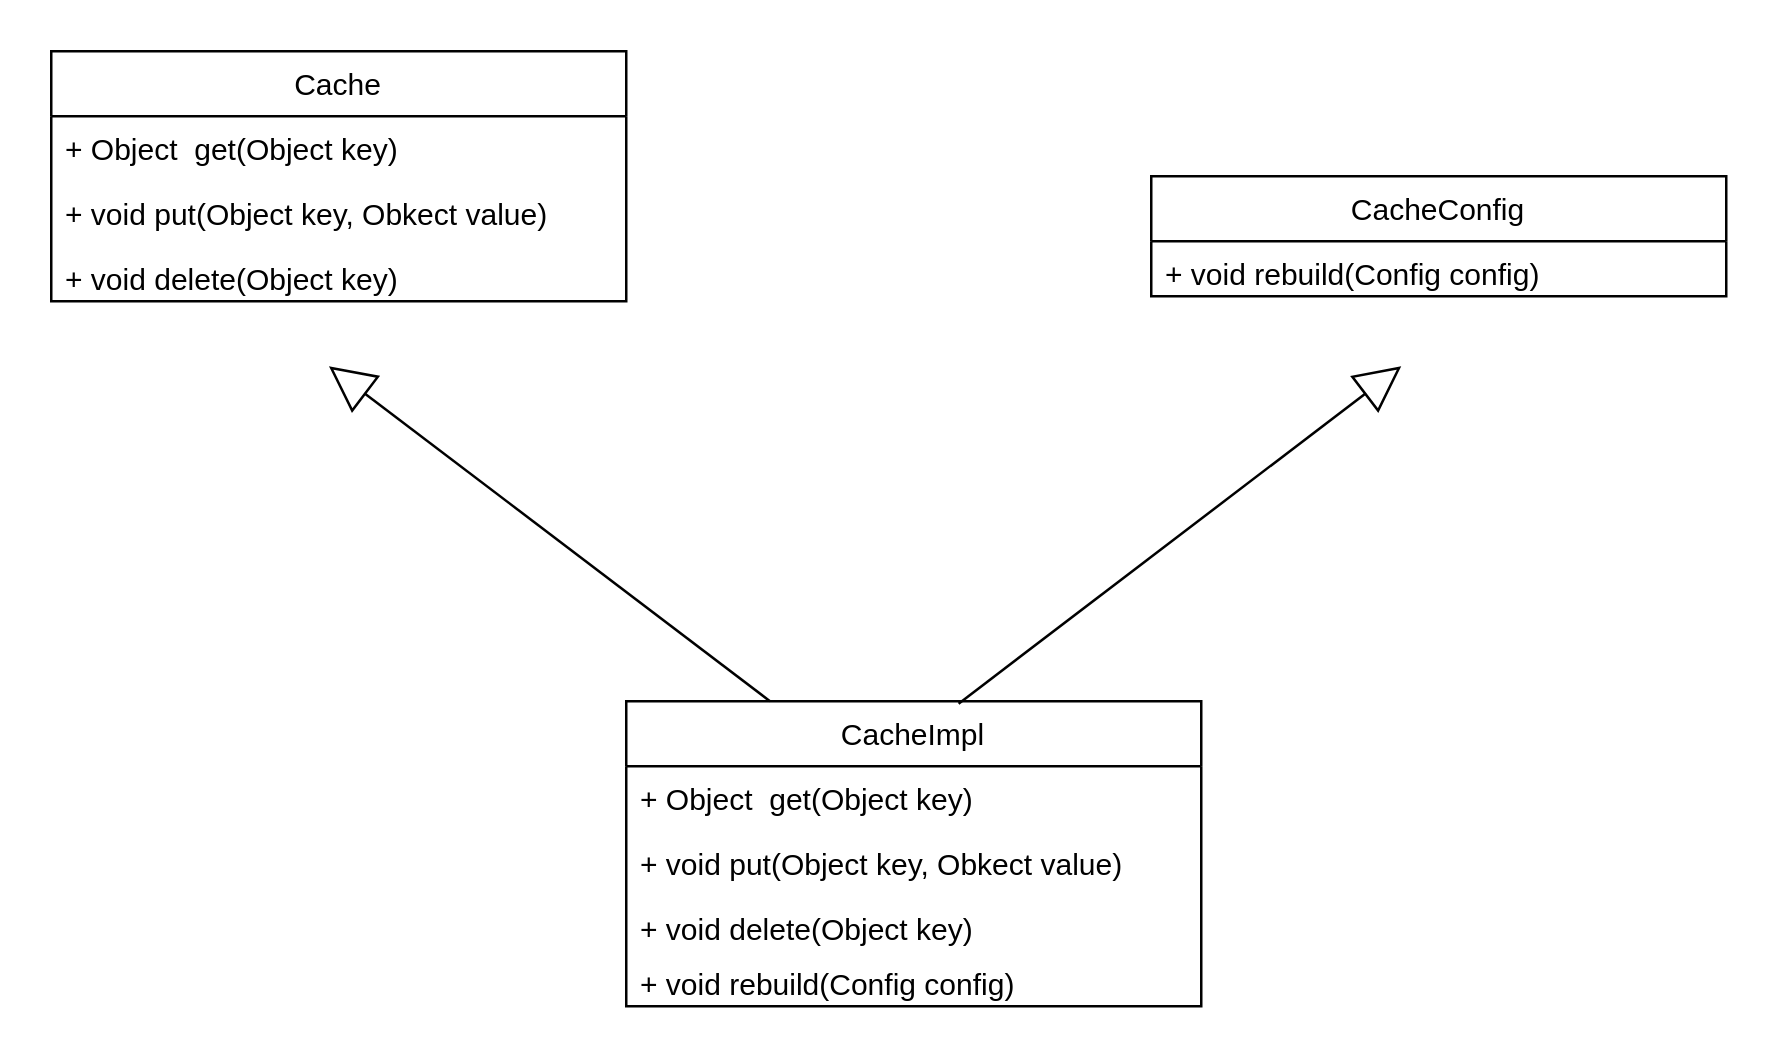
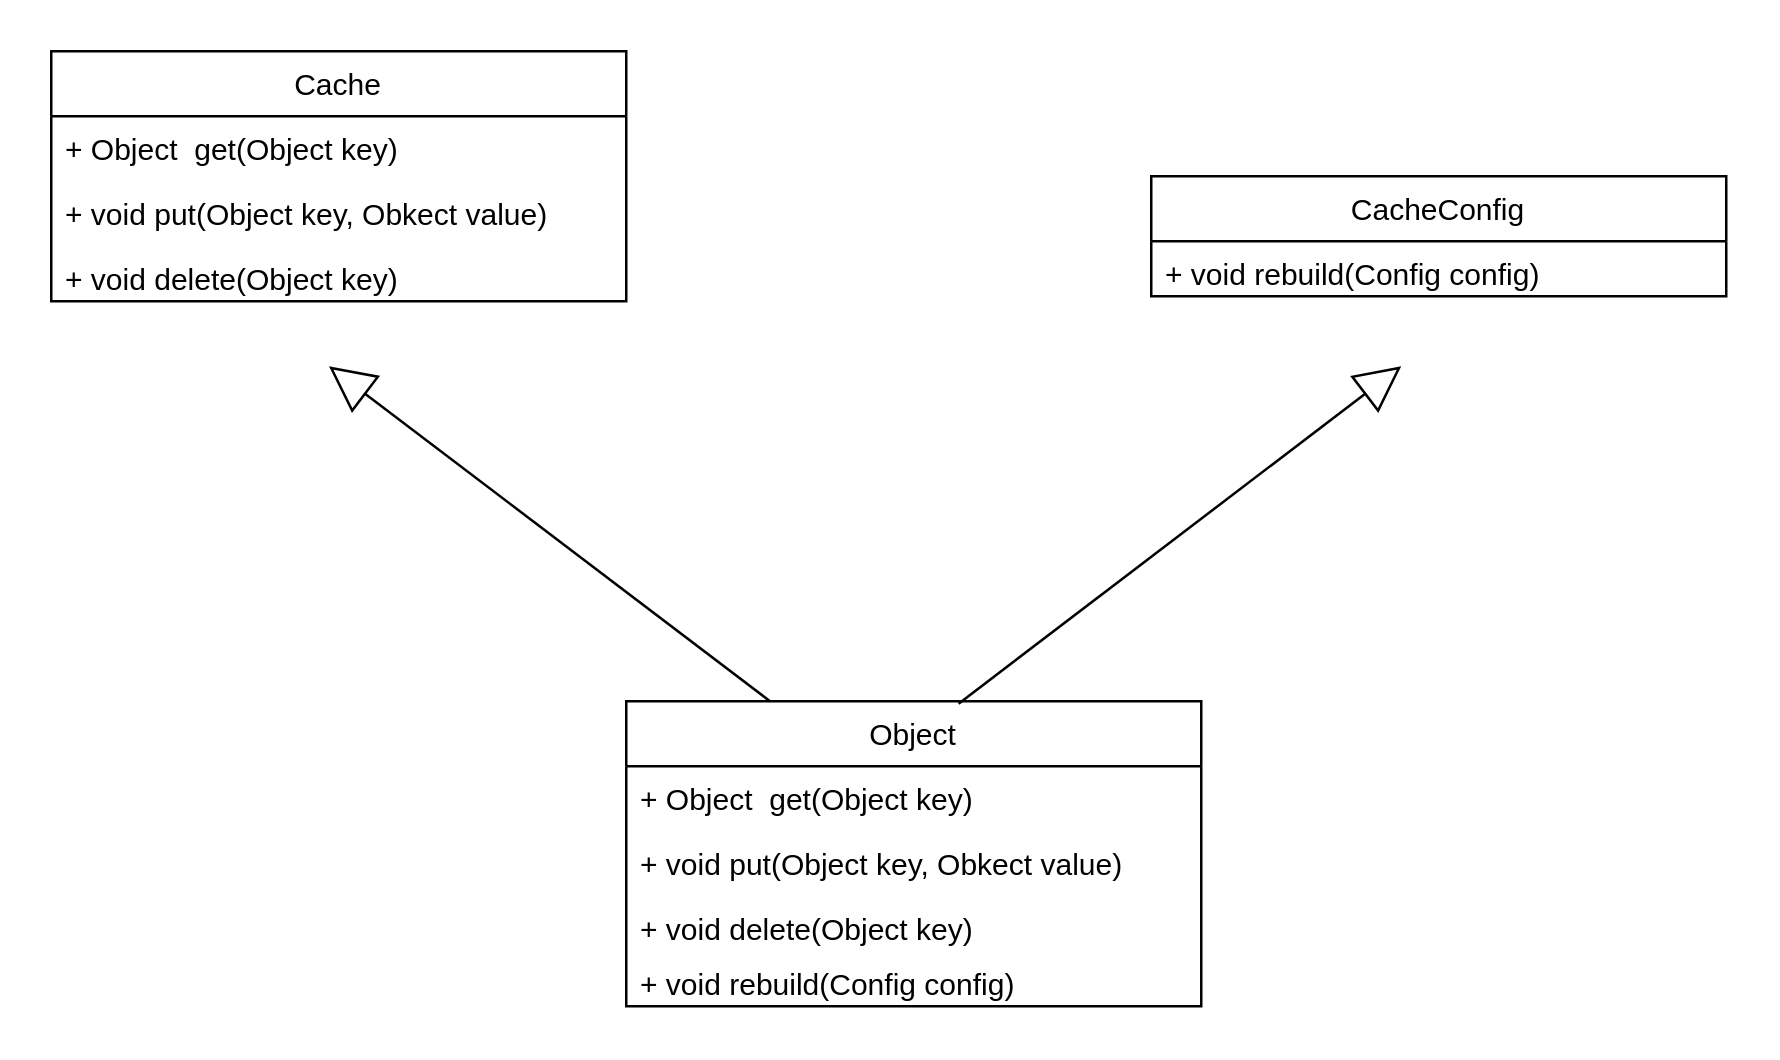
  <mxCell id="0" />
  <mxCell id="1" parent="0" />
- <mxCell id="2" value="CacheImpl" style="swimlane;fontStyle=0;childLayout=stackLayout;horizontal=1;startSize=26;fillColor=none;horizontalStack=0;resizeParent=1;resizeParentMax=0;resizeLast=0;collapsible=1;marginBottom=0;" vertex="1" parent="1"><mxGeometry x="250" y="280" width="230" height="122" as="geometry" /></mxCell>
+ <mxCell id="2" value="Object" style="swimlane;fontStyle=0;childLayout=stackLayout;horizontal=1;startSize=26;fillColor=none;horizontalStack=0;resizeParent=1;resizeParentMax=0;resizeLast=0;collapsible=1;marginBottom=0;" vertex="1" parent="1"><mxGeometry x="250" y="280" width="230" height="122" as="geometry" /></mxCell>
  <mxCell id="3" value="+ Object  get(Object key)" style="text;strokeColor=none;fillColor=none;align=left;verticalAlign=top;spacingLeft=4;spacingRight=4;overflow=hidden;rotatable=0;points=[[0,0.5],[1,0.5]];portConstraint=eastwest;" vertex="1" parent="2"><mxGeometry y="26" width="230" height="26" as="geometry" /></mxCell>
  <mxCell id="4" value="+ void put(Object key, Obkect value)" style="text;strokeColor=none;fillColor=none;align=left;verticalAlign=top;spacingLeft=4;spacingRight=4;overflow=hidden;rotatable=0;points=[[0,0.5],[1,0.5]];portConstraint=eastwest;" vertex="1" parent="2"><mxGeometry y="52" width="230" height="26" as="geometry" /></mxCell>
  <mxCell id="5" value="+ void delete(Object key)&#10;" style="text;strokeColor=none;fillColor=none;align=left;verticalAlign=top;spacingLeft=4;spacingRight=4;overflow=hidden;rotatable=0;points=[[0,0.5],[1,0.5]];portConstraint=eastwest;" vertex="1" parent="2"><mxGeometry y="78" width="230" height="22" as="geometry" /></mxCell>
  <mxCell id="6" value="+ void rebuild(Config config)" style="text;strokeColor=none;fillColor=none;align=left;verticalAlign=top;spacingLeft=4;spacingRight=4;overflow=hidden;rotatable=0;points=[[0,0.5],[1,0.5]];portConstraint=eastwest;" vertex="1" parent="2"><mxGeometry y="100" width="230" height="22" as="geometry" /></mxCell>
  <mxCell id="7" value="Cache" style="swimlane;fontStyle=0;childLayout=stackLayout;horizontal=1;startSize=26;fillColor=none;horizontalStack=0;resizeParent=1;resizeParentMax=0;resizeLast=0;collapsible=1;marginBottom=0;" vertex="1" parent="1"><mxGeometry x="20" y="20" width="230" height="100" as="geometry" /></mxCell>
  <mxCell id="8" value="+ Object  get(Object key)" style="text;strokeColor=none;fillColor=none;align=left;verticalAlign=top;spacingLeft=4;spacingRight=4;overflow=hidden;rotatable=0;points=[[0,0.5],[1,0.5]];portConstraint=eastwest;" vertex="1" parent="7"><mxGeometry y="26" width="230" height="26" as="geometry" /></mxCell>
  <mxCell id="9" value="+ void put(Object key, Obkect value)" style="text;strokeColor=none;fillColor=none;align=left;verticalAlign=top;spacingLeft=4;spacingRight=4;overflow=hidden;rotatable=0;points=[[0,0.5],[1,0.5]];portConstraint=eastwest;" vertex="1" parent="7"><mxGeometry y="52" width="230" height="26" as="geometry" /></mxCell>
  <mxCell id="10" value="+ void delete(Object key)&#10;" style="text;strokeColor=none;fillColor=none;align=left;verticalAlign=top;spacingLeft=4;spacingRight=4;overflow=hidden;rotatable=0;points=[[0,0.5],[1,0.5]];portConstraint=eastwest;" vertex="1" parent="7"><mxGeometry y="78" width="230" height="22" as="geometry" /></mxCell>
  <mxCell id="11" value="" style="endArrow=block;endSize=16;endFill=0;html=1;exitX=0.25;exitY=0;exitDx=0;exitDy=0;entryX=0.483;entryY=1.182;entryDx=0;entryDy=0;entryPerimeter=0;" edge="1" parent="1" source="2"><mxGeometry width="160" relative="1" as="geometry"><mxPoint x="230" y="160" as="sourcePoint" /><mxPoint x="131.09" y="146.004" as="targetPoint" /></mxGeometry></mxCell>
  <mxCell id="12" value="" style="endArrow=block;endSize=16;endFill=0;html=1;exitX=0.578;exitY=0.008;exitDx=0;exitDy=0;entryX=0.483;entryY=1.182;entryDx=0;entryDy=0;entryPerimeter=0;exitPerimeter=0;" edge="1" parent="1" source="2"><mxGeometry width="160" relative="1" as="geometry"><mxPoint x="736.41" y="280" as="sourcePoint" /><mxPoint x="560" y="146.004" as="targetPoint" /></mxGeometry></mxCell>
  <mxCell id="13" value="CacheConfig" style="swimlane;fontStyle=0;childLayout=stackLayout;horizontal=1;startSize=26;fillColor=none;horizontalStack=0;resizeParent=1;resizeParentMax=0;resizeLast=0;collapsible=1;marginBottom=0;" vertex="1" parent="1"><mxGeometry x="460" y="70" width="230" height="48" as="geometry" /></mxCell>
  <mxCell id="14" value="+ void rebuild(Config config)&#10;&#10;&#10;&#10;&#10;" style="text;strokeColor=none;fillColor=none;align=left;verticalAlign=top;spacingLeft=4;spacingRight=4;overflow=hidden;rotatable=0;points=[[0,0.5],[1,0.5]];portConstraint=eastwest;" vertex="1" parent="13"><mxGeometry y="26" width="230" height="22" as="geometry" /></mxCell>
